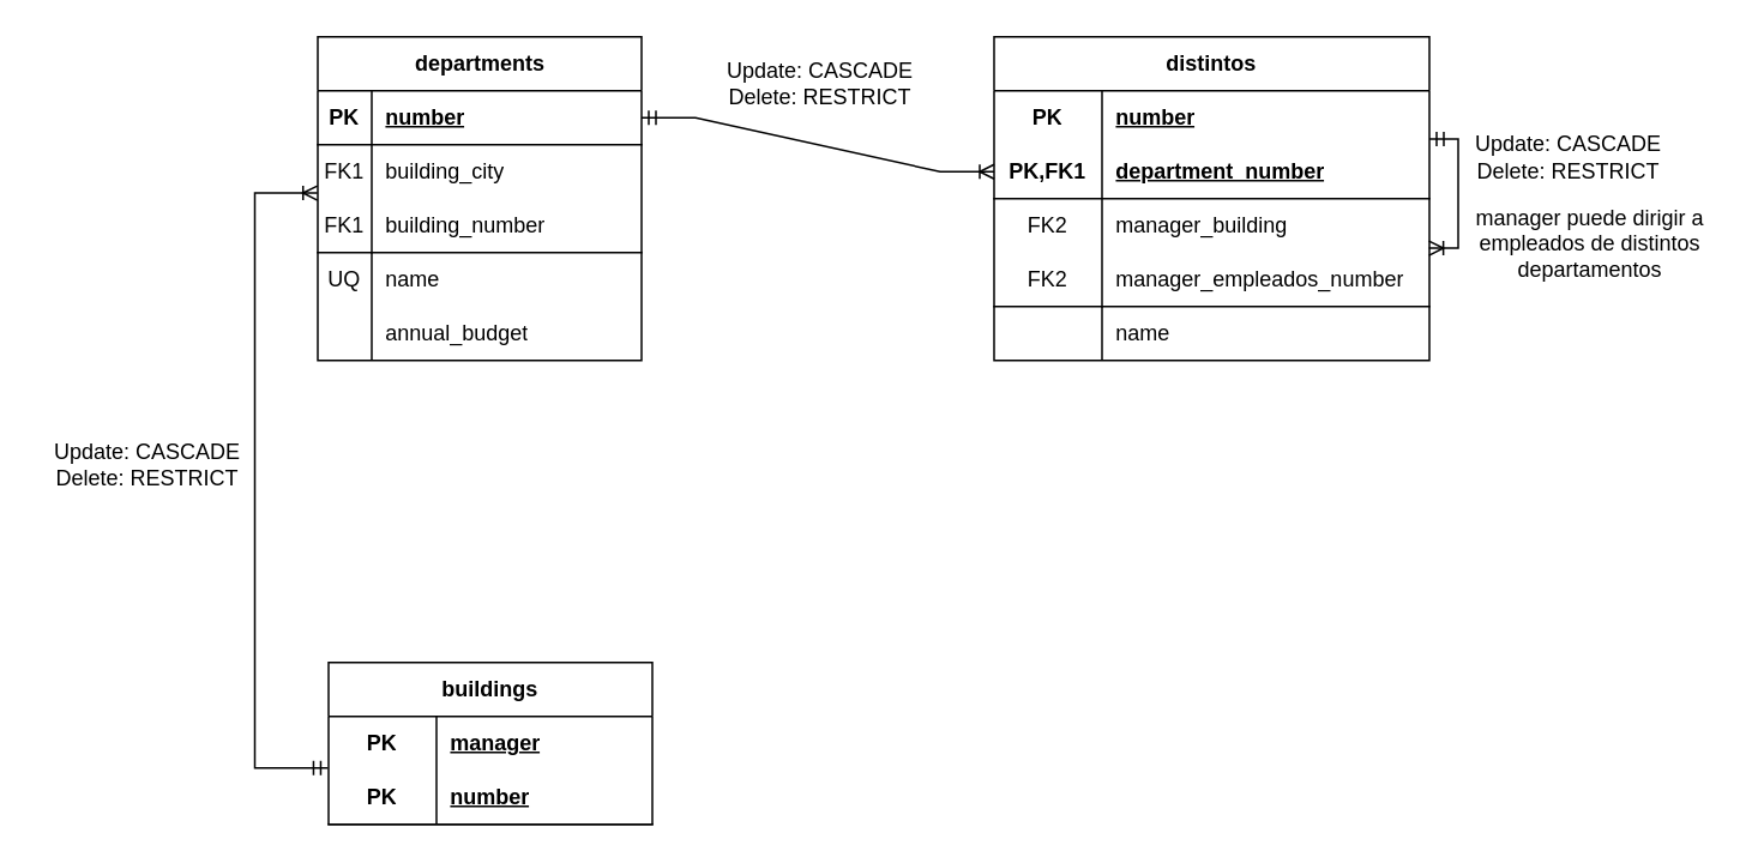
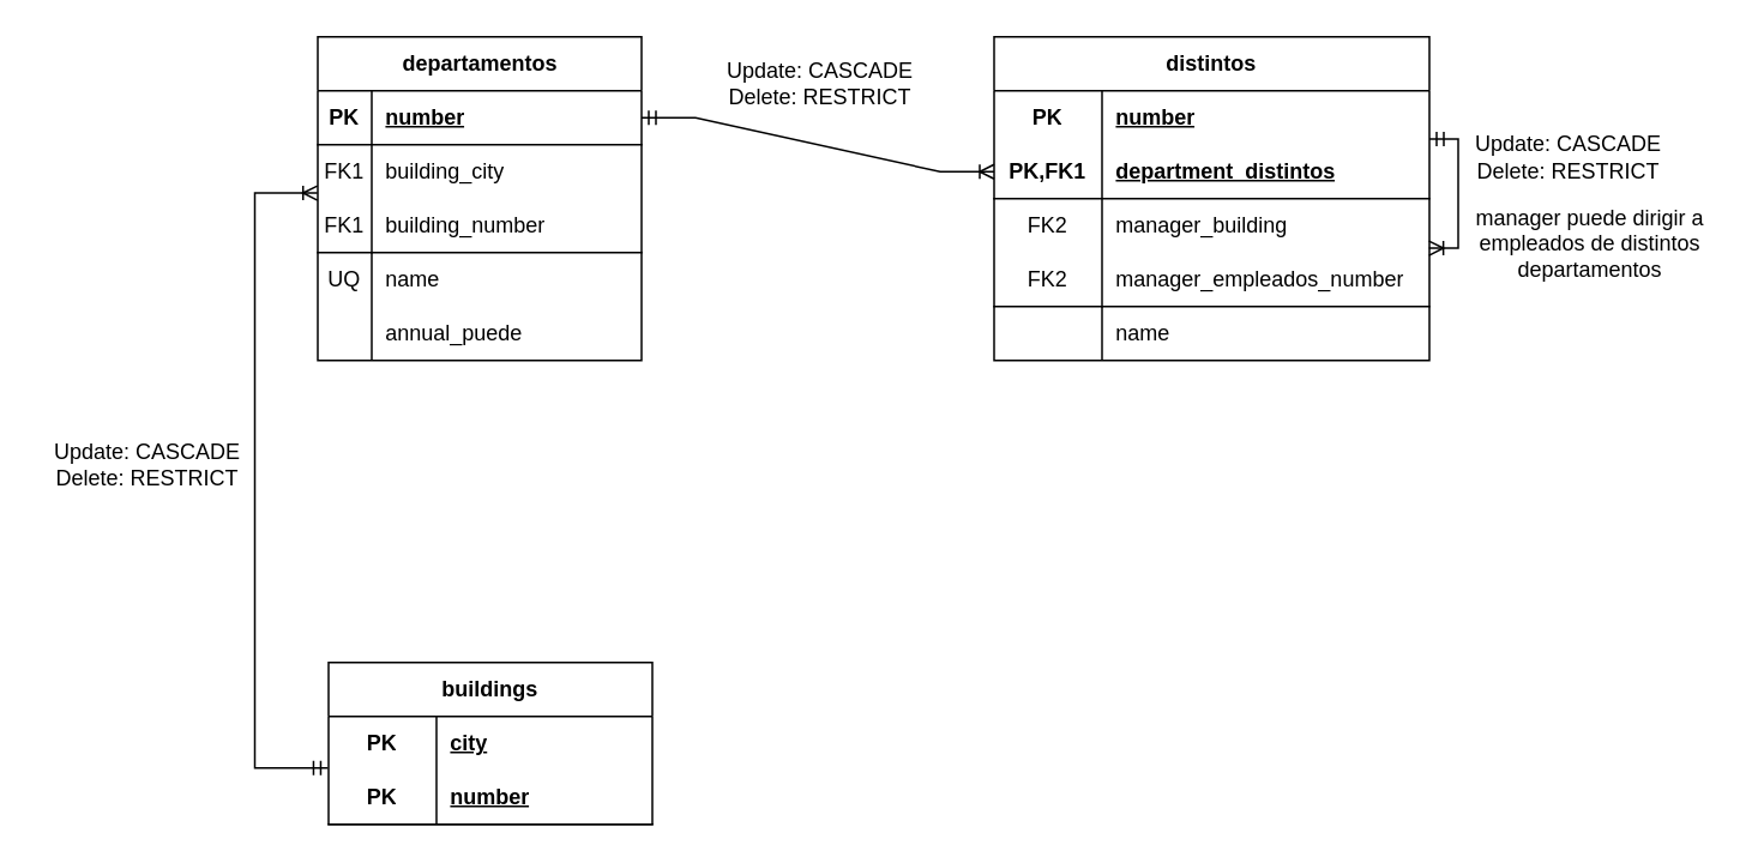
  <mxCell id="0" />
  <mxCell id="1" parent="0" />
  <mxCell id="2" value="buildings" style="shape=table;startSize=30;container=1;collapsible=1;childLayout=tableLayout;fixedRows=1;rowLines=0;fontStyle=1;align=center;resizeLast=1;html=1;whiteSpace=wrap;" vertex="1" parent="1"><mxGeometry x="182" y="368" width="180" height="90" as="geometry" /></mxCell>
  <mxCell id="3" value="" style="shape=tableRow;horizontal=0;startSize=0;swimlaneHead=0;swimlaneBody=0;fillColor=none;collapsible=0;dropTarget=0;points=[[0,0.5],[1,0.5]];portConstraint=eastwest;top=0;left=0;right=0;bottom=0;html=1;" vertex="1" parent="2"><mxGeometry y="30" width="180" height="30" as="geometry" /></mxCell>
  <mxCell id="4" value="PK" style="shape=partialRectangle;connectable=0;fillColor=none;top=0;left=0;bottom=0;right=0;fontStyle=1;overflow=hidden;html=1;whiteSpace=wrap;" vertex="1" parent="3"><mxGeometry width="60" height="30" as="geometry"><mxRectangle width="60" height="30" as="alternateBounds" /></mxGeometry></mxCell>
- <mxCell id="5" value="manager" style="shape=partialRectangle;connectable=0;fillColor=none;top=0;left=0;bottom=0;right=0;align=left;spacingLeft=6;fontStyle=5;overflow=hidden;html=1;whiteSpace=wrap;" vertex="1" parent="3"><mxGeometry x="60" width="120" height="30" as="geometry"><mxRectangle width="120" height="30" as="alternateBounds" /></mxGeometry></mxCell>
+ <mxCell id="5" value="city" style="shape=partialRectangle;connectable=0;fillColor=none;top=0;left=0;bottom=0;right=0;align=left;spacingLeft=6;fontStyle=5;overflow=hidden;html=1;whiteSpace=wrap;" vertex="1" parent="3"><mxGeometry x="60" width="120" height="30" as="geometry"><mxRectangle width="120" height="30" as="alternateBounds" /></mxGeometry></mxCell>
  <mxCell id="6" value="" style="shape=tableRow;horizontal=0;startSize=0;swimlaneHead=0;swimlaneBody=0;fillColor=none;collapsible=0;dropTarget=0;points=[[0,0.5],[1,0.5]];portConstraint=eastwest;top=0;left=0;right=0;bottom=1;html=1;" vertex="1" parent="2"><mxGeometry y="60" width="180" height="30" as="geometry" /></mxCell>
  <mxCell id="7" value="PK" style="shape=partialRectangle;connectable=0;fillColor=none;top=0;left=0;bottom=0;right=0;fontStyle=1;overflow=hidden;html=1;whiteSpace=wrap;" vertex="1" parent="6"><mxGeometry width="60" height="30" as="geometry"><mxRectangle width="60" height="30" as="alternateBounds" /></mxGeometry></mxCell>
  <mxCell id="8" value="number" style="shape=partialRectangle;connectable=0;fillColor=none;top=0;left=0;bottom=0;right=0;align=left;spacingLeft=6;fontStyle=5;overflow=hidden;html=1;whiteSpace=wrap;" vertex="1" parent="6"><mxGeometry x="60" width="120" height="30" as="geometry"><mxRectangle width="120" height="30" as="alternateBounds" /></mxGeometry></mxCell>
- <mxCell id="9" value="departments" style="shape=table;startSize=30;container=1;collapsible=1;childLayout=tableLayout;fixedRows=1;rowLines=0;fontStyle=1;align=center;resizeLast=1;html=1;" vertex="1" parent="1"><mxGeometry x="176" y="20" width="180" height="180" as="geometry" /></mxCell>
+ <mxCell id="9" value="departamentos" style="shape=table;startSize=30;container=1;collapsible=1;childLayout=tableLayout;fixedRows=1;rowLines=0;fontStyle=1;align=center;resizeLast=1;html=1;" vertex="1" parent="1"><mxGeometry x="176" y="20" width="180" height="180" as="geometry" /></mxCell>
  <mxCell id="10" value="" style="shape=tableRow;horizontal=0;startSize=0;swimlaneHead=0;swimlaneBody=0;fillColor=none;collapsible=0;dropTarget=0;points=[[0,0.5],[1,0.5]];portConstraint=eastwest;top=0;left=0;right=0;bottom=1;" vertex="1" parent="9"><mxGeometry y="30" width="180" height="30" as="geometry" /></mxCell>
  <mxCell id="11" value="PK" style="shape=partialRectangle;connectable=0;fillColor=none;top=0;left=0;bottom=0;right=0;fontStyle=1;overflow=hidden;whiteSpace=wrap;html=1;" vertex="1" parent="10"><mxGeometry width="30" height="30" as="geometry"><mxRectangle width="30" height="30" as="alternateBounds" /></mxGeometry></mxCell>
  <mxCell id="12" value="number" style="shape=partialRectangle;connectable=0;fillColor=none;top=0;left=0;bottom=0;right=0;align=left;spacingLeft=6;fontStyle=5;overflow=hidden;whiteSpace=wrap;html=1;" vertex="1" parent="10"><mxGeometry x="30" width="150" height="30" as="geometry"><mxRectangle width="150" height="30" as="alternateBounds" /></mxGeometry></mxCell>
  <mxCell id="13" value="" style="shape=tableRow;horizontal=0;startSize=0;swimlaneHead=0;swimlaneBody=0;fillColor=none;collapsible=0;dropTarget=0;points=[[0,0.5],[1,0.5]];portConstraint=eastwest;top=0;left=0;right=0;bottom=0;" vertex="1" parent="9"><mxGeometry y="60" width="180" height="30" as="geometry" /></mxCell>
  <mxCell id="14" value="FK1" style="shape=partialRectangle;connectable=0;fillColor=none;top=0;left=0;bottom=0;right=0;editable=1;overflow=hidden;whiteSpace=wrap;html=1;" vertex="1" parent="13"><mxGeometry width="30" height="30" as="geometry"><mxRectangle width="30" height="30" as="alternateBounds" /></mxGeometry></mxCell>
  <mxCell id="15" value="building_city" style="shape=partialRectangle;connectable=0;fillColor=none;top=0;left=0;bottom=0;right=0;align=left;spacingLeft=6;overflow=hidden;whiteSpace=wrap;html=1;" vertex="1" parent="13"><mxGeometry x="30" width="150" height="30" as="geometry"><mxRectangle width="150" height="30" as="alternateBounds" /></mxGeometry></mxCell>
  <mxCell id="16" value="" style="shape=tableRow;horizontal=0;startSize=0;swimlaneHead=0;swimlaneBody=0;fillColor=none;collapsible=0;dropTarget=0;points=[[0,0.5],[1,0.5]];portConstraint=eastwest;top=0;left=0;right=0;bottom=0;" vertex="1" parent="9"><mxGeometry y="90" width="180" height="30" as="geometry" /></mxCell>
  <mxCell id="17" value="FK1" style="shape=partialRectangle;connectable=0;fillColor=none;top=0;left=0;bottom=1;right=0;editable=1;overflow=hidden;whiteSpace=wrap;html=1;" vertex="1" parent="16"><mxGeometry width="30" height="30" as="geometry"><mxRectangle width="30" height="30" as="alternateBounds" /></mxGeometry></mxCell>
  <mxCell id="18" value="building_number" style="shape=partialRectangle;connectable=0;fillColor=none;top=0;left=0;bottom=1;right=0;align=left;spacingLeft=6;overflow=hidden;whiteSpace=wrap;html=1;" vertex="1" parent="16"><mxGeometry x="30" width="150" height="30" as="geometry"><mxRectangle width="150" height="30" as="alternateBounds" /></mxGeometry></mxCell>
  <mxCell id="19" value="" style="shape=tableRow;horizontal=0;startSize=0;swimlaneHead=0;swimlaneBody=0;fillColor=none;collapsible=0;dropTarget=0;points=[[0,0.5],[1,0.5]];portConstraint=eastwest;top=0;left=0;right=0;bottom=0;" vertex="1" parent="9"><mxGeometry y="120" width="180" height="30" as="geometry" /></mxCell>
  <mxCell id="20" value="UQ" style="shape=partialRectangle;connectable=0;fillColor=none;top=0;left=0;bottom=0;right=0;editable=1;overflow=hidden;whiteSpace=wrap;html=1;" vertex="1" parent="19"><mxGeometry width="30" height="30" as="geometry"><mxRectangle width="30" height="30" as="alternateBounds" /></mxGeometry></mxCell>
  <mxCell id="21" value="name" style="shape=partialRectangle;connectable=0;fillColor=none;top=0;left=0;bottom=0;right=0;align=left;spacingLeft=6;overflow=hidden;whiteSpace=wrap;html=1;" vertex="1" parent="19"><mxGeometry x="30" width="150" height="30" as="geometry"><mxRectangle width="150" height="30" as="alternateBounds" /></mxGeometry></mxCell>
  <mxCell id="22" value="" style="shape=tableRow;horizontal=0;startSize=0;swimlaneHead=0;swimlaneBody=0;fillColor=none;collapsible=0;dropTarget=0;points=[[0,0.5],[1,0.5]];portConstraint=eastwest;top=0;left=0;right=0;bottom=0;" vertex="1" parent="9"><mxGeometry y="150" width="180" height="30" as="geometry" /></mxCell>
  <mxCell id="23" value="" style="shape=partialRectangle;connectable=0;fillColor=none;top=0;left=0;bottom=0;right=0;editable=1;overflow=hidden;whiteSpace=wrap;html=1;" vertex="1" parent="22"><mxGeometry width="30" height="30" as="geometry"><mxRectangle width="30" height="30" as="alternateBounds" /></mxGeometry></mxCell>
- <mxCell id="24" value="annual_budget" style="shape=partialRectangle;connectable=0;fillColor=none;top=0;left=0;bottom=0;right=0;align=left;spacingLeft=6;overflow=hidden;whiteSpace=wrap;html=1;" vertex="1" parent="22"><mxGeometry x="30" width="150" height="30" as="geometry"><mxRectangle width="150" height="30" as="alternateBounds" /></mxGeometry></mxCell>
+ <mxCell id="24" value="annual_puede" style="shape=partialRectangle;connectable=0;fillColor=none;top=0;left=0;bottom=0;right=0;align=left;spacingLeft=6;overflow=hidden;whiteSpace=wrap;html=1;" vertex="1" parent="22"><mxGeometry x="30" width="150" height="30" as="geometry"><mxRectangle width="150" height="30" as="alternateBounds" /></mxGeometry></mxCell>
  <mxCell id="25" value="" style="edgeStyle=orthogonalEdgeStyle;fontSize=12;html=1;endArrow=ERoneToMany;startArrow=ERmandOne;rounded=0;entryX=-0.001;entryY=0.896;entryDx=0;entryDy=0;entryPerimeter=0;exitX=-0.002;exitY=0.957;exitDx=0;exitDy=0;exitPerimeter=0;" edge="1" parent="1" source="3" target="13"><mxGeometry width="100" height="100" relative="1" as="geometry"><mxPoint x="752" y="169" as="sourcePoint" /><mxPoint x="923" y="164" as="targetPoint" /><Array as="points"><mxPoint x="141" y="427" /><mxPoint x="141" y="107" /></Array></mxGeometry></mxCell>
  <mxCell id="26" value="" style="edgeStyle=entityRelationEdgeStyle;fontSize=12;html=1;endArrow=ERoneToMany;startArrow=ERmandOne;rounded=0;entryX=0;entryY=0.5;entryDx=0;entryDy=0;exitX=1;exitY=0.5;exitDx=0;exitDy=0;" edge="1" parent="1" source="10" target="31"><mxGeometry width="100" height="100" relative="1" as="geometry"><mxPoint x="769" y="179" as="sourcePoint" /><mxPoint x="1216" y="60" as="targetPoint" /></mxGeometry></mxCell>
  <mxCell id="27" value="distintos" style="shape=table;startSize=30;container=1;collapsible=1;childLayout=tableLayout;fixedRows=1;rowLines=0;fontStyle=1;align=center;resizeLast=1;html=1;whiteSpace=wrap;" vertex="1" parent="1"><mxGeometry x="552" y="20" width="242" height="180" as="geometry" /></mxCell>
  <mxCell id="28" value="" style="shape=tableRow;horizontal=0;startSize=0;swimlaneHead=0;swimlaneBody=0;fillColor=none;collapsible=0;dropTarget=0;points=[[0,0.5],[1,0.5]];portConstraint=eastwest;top=0;left=0;right=0;bottom=0;html=1;" vertex="1" parent="27"><mxGeometry y="30" width="242" height="30" as="geometry" /></mxCell>
  <mxCell id="29" value="PK" style="shape=partialRectangle;connectable=0;fillColor=none;top=0;left=0;bottom=0;right=0;fontStyle=1;overflow=hidden;html=1;whiteSpace=wrap;" vertex="1" parent="28"><mxGeometry width="60" height="30" as="geometry"><mxRectangle width="60" height="30" as="alternateBounds" /></mxGeometry></mxCell>
  <mxCell id="30" value="number" style="shape=partialRectangle;connectable=0;fillColor=none;top=0;left=0;bottom=0;right=0;align=left;spacingLeft=6;fontStyle=5;overflow=hidden;html=1;whiteSpace=wrap;" vertex="1" parent="28"><mxGeometry x="60" width="182" height="30" as="geometry"><mxRectangle width="182" height="30" as="alternateBounds" /></mxGeometry></mxCell>
  <mxCell id="31" value="" style="shape=tableRow;horizontal=0;startSize=0;swimlaneHead=0;swimlaneBody=0;fillColor=none;collapsible=0;dropTarget=0;points=[[0,0.5],[1,0.5]];portConstraint=eastwest;top=0;left=0;right=0;bottom=1;html=1;" vertex="1" parent="27"><mxGeometry y="60" width="242" height="30" as="geometry" /></mxCell>
  <mxCell id="32" value="PK,FK1" style="shape=partialRectangle;connectable=0;fillColor=none;top=0;left=0;bottom=0;right=0;fontStyle=1;overflow=hidden;html=1;whiteSpace=wrap;" vertex="1" parent="31"><mxGeometry width="60" height="30" as="geometry"><mxRectangle width="60" height="30" as="alternateBounds" /></mxGeometry></mxCell>
- <mxCell id="33" value="department_number" style="shape=partialRectangle;connectable=0;fillColor=none;top=0;left=0;bottom=0;right=0;align=left;spacingLeft=6;fontStyle=5;overflow=hidden;html=1;whiteSpace=wrap;" vertex="1" parent="31"><mxGeometry x="60" width="182" height="30" as="geometry"><mxRectangle width="182" height="30" as="alternateBounds" /></mxGeometry></mxCell>
+ <mxCell id="33" value="department_distintos" style="shape=partialRectangle;connectable=0;fillColor=none;top=0;left=0;bottom=0;right=0;align=left;spacingLeft=6;fontStyle=5;overflow=hidden;html=1;whiteSpace=wrap;" vertex="1" parent="31"><mxGeometry x="60" width="182" height="30" as="geometry"><mxRectangle width="182" height="30" as="alternateBounds" /></mxGeometry></mxCell>
  <mxCell id="34" value="" style="shape=tableRow;horizontal=0;startSize=0;swimlaneHead=0;swimlaneBody=0;fillColor=none;collapsible=0;dropTarget=0;points=[[0,0.5],[1,0.5]];portConstraint=eastwest;top=0;left=0;right=0;bottom=0;html=1;" vertex="1" parent="27"><mxGeometry y="90" width="242" height="30" as="geometry" /></mxCell>
  <mxCell id="35" value="FK2" style="shape=partialRectangle;connectable=0;fillColor=none;top=0;left=0;bottom=0;right=0;editable=1;overflow=hidden;html=1;whiteSpace=wrap;" vertex="1" parent="34"><mxGeometry width="60" height="30" as="geometry"><mxRectangle width="60" height="30" as="alternateBounds" /></mxGeometry></mxCell>
  <mxCell id="36" value="manager_building" style="shape=partialRectangle;connectable=0;fillColor=none;top=0;left=0;bottom=0;right=0;align=left;spacingLeft=6;overflow=hidden;html=1;whiteSpace=wrap;" vertex="1" parent="34"><mxGeometry x="60" width="182" height="30" as="geometry"><mxRectangle width="182" height="30" as="alternateBounds" /></mxGeometry></mxCell>
  <mxCell id="37" value="" style="shape=tableRow;horizontal=0;startSize=0;swimlaneHead=0;swimlaneBody=0;fillColor=none;collapsible=0;dropTarget=0;points=[[0,0.5],[1,0.5]];portConstraint=eastwest;top=0;left=0;right=0;bottom=0;html=1;" vertex="1" parent="27"><mxGeometry y="120" width="242" height="30" as="geometry" /></mxCell>
  <mxCell id="38" value="FK2" style="shape=partialRectangle;connectable=0;fillColor=none;top=0;left=0;bottom=1;right=0;editable=1;overflow=hidden;html=1;whiteSpace=wrap;" vertex="1" parent="37"><mxGeometry width="60" height="30" as="geometry"><mxRectangle width="60" height="30" as="alternateBounds" /></mxGeometry></mxCell>
  <mxCell id="39" value="manager_empleados_number" style="shape=partialRectangle;connectable=0;fillColor=none;top=0;left=0;bottom=1;right=0;align=left;spacingLeft=6;overflow=hidden;html=1;whiteSpace=wrap;" vertex="1" parent="37"><mxGeometry x="60" width="182" height="30" as="geometry"><mxRectangle width="182" height="30" as="alternateBounds" /></mxGeometry></mxCell>
  <mxCell id="40" value="" style="shape=tableRow;horizontal=0;startSize=0;swimlaneHead=0;swimlaneBody=0;fillColor=none;collapsible=0;dropTarget=0;points=[[0,0.5],[1,0.5]];portConstraint=eastwest;top=0;left=0;right=0;bottom=0;html=1;" vertex="1" parent="27"><mxGeometry y="150" width="242" height="30" as="geometry" /></mxCell>
  <mxCell id="41" value="" style="shape=partialRectangle;connectable=0;fillColor=none;top=0;left=0;bottom=0;right=0;editable=1;overflow=hidden;html=1;whiteSpace=wrap;" vertex="1" parent="40"><mxGeometry width="60" height="30" as="geometry"><mxRectangle width="60" height="30" as="alternateBounds" /></mxGeometry></mxCell>
  <mxCell id="42" value="name" style="shape=partialRectangle;connectable=0;fillColor=none;top=0;left=0;bottom=0;right=0;align=left;spacingLeft=6;overflow=hidden;html=1;whiteSpace=wrap;" vertex="1" parent="40"><mxGeometry x="60" width="182" height="30" as="geometry"><mxRectangle width="182" height="30" as="alternateBounds" /></mxGeometry></mxCell>
  <mxCell id="43" value="" style="edgeStyle=orthogonalEdgeStyle;fontSize=12;html=1;endArrow=ERoneToMany;startArrow=ERmandOne;rounded=0;entryX=0.999;entryY=0.918;entryDx=0;entryDy=0;exitX=1;exitY=0.897;exitDx=0;exitDy=0;entryPerimeter=0;exitPerimeter=0;" edge="1" parent="27" source="28" target="34"><mxGeometry width="100" height="100" relative="1" as="geometry"><mxPoint x="-146" y="127" as="sourcePoint" /><mxPoint x="10" y="55" as="targetPoint" /><Array as="points"><mxPoint x="258" y="57" /><mxPoint x="258" y="118" /></Array></mxGeometry></mxCell>
  <mxCell id="44" value="manager puede dirigir a&lt;div&gt;empleados de distintos&lt;/div&gt;&lt;div&gt;departamentos&lt;/div&gt;" style="text;html=1;align=center;verticalAlign=middle;resizable=0;points=[];autosize=1;strokeColor=none;fillColor=none;" vertex="1" parent="1"><mxGeometry x="810" y="107" width="145" height="55" as="geometry" /></mxCell>
  <mxCell id="45" value="Update: CASCADE&lt;div&gt;Delete: RESTRICT&lt;/div&gt;" style="text;html=1;align=center;verticalAlign=middle;resizable=0;points=[];autosize=1;strokeColor=none;fillColor=none;" vertex="1" parent="1"><mxGeometry x="20" y="237" width="121" height="41" as="geometry" /></mxCell>
  <mxCell id="46" value="Update: CASCADE&lt;div&gt;Delete: RESTRICT&lt;/div&gt;" style="text;html=1;align=center;verticalAlign=middle;resizable=0;points=[];autosize=1;strokeColor=none;fillColor=none;" vertex="1" parent="1"><mxGeometry x="394" y="25" width="121" height="41" as="geometry" /></mxCell>
  <mxCell id="47" value="Update: CASCADE&lt;div&gt;Delete: RESTRICT&lt;/div&gt;" style="text;html=1;align=center;verticalAlign=middle;resizable=0;points=[];autosize=1;strokeColor=none;fillColor=none;" vertex="1" parent="1"><mxGeometry x="810" y="66" width="121" height="41" as="geometry" /></mxCell>
